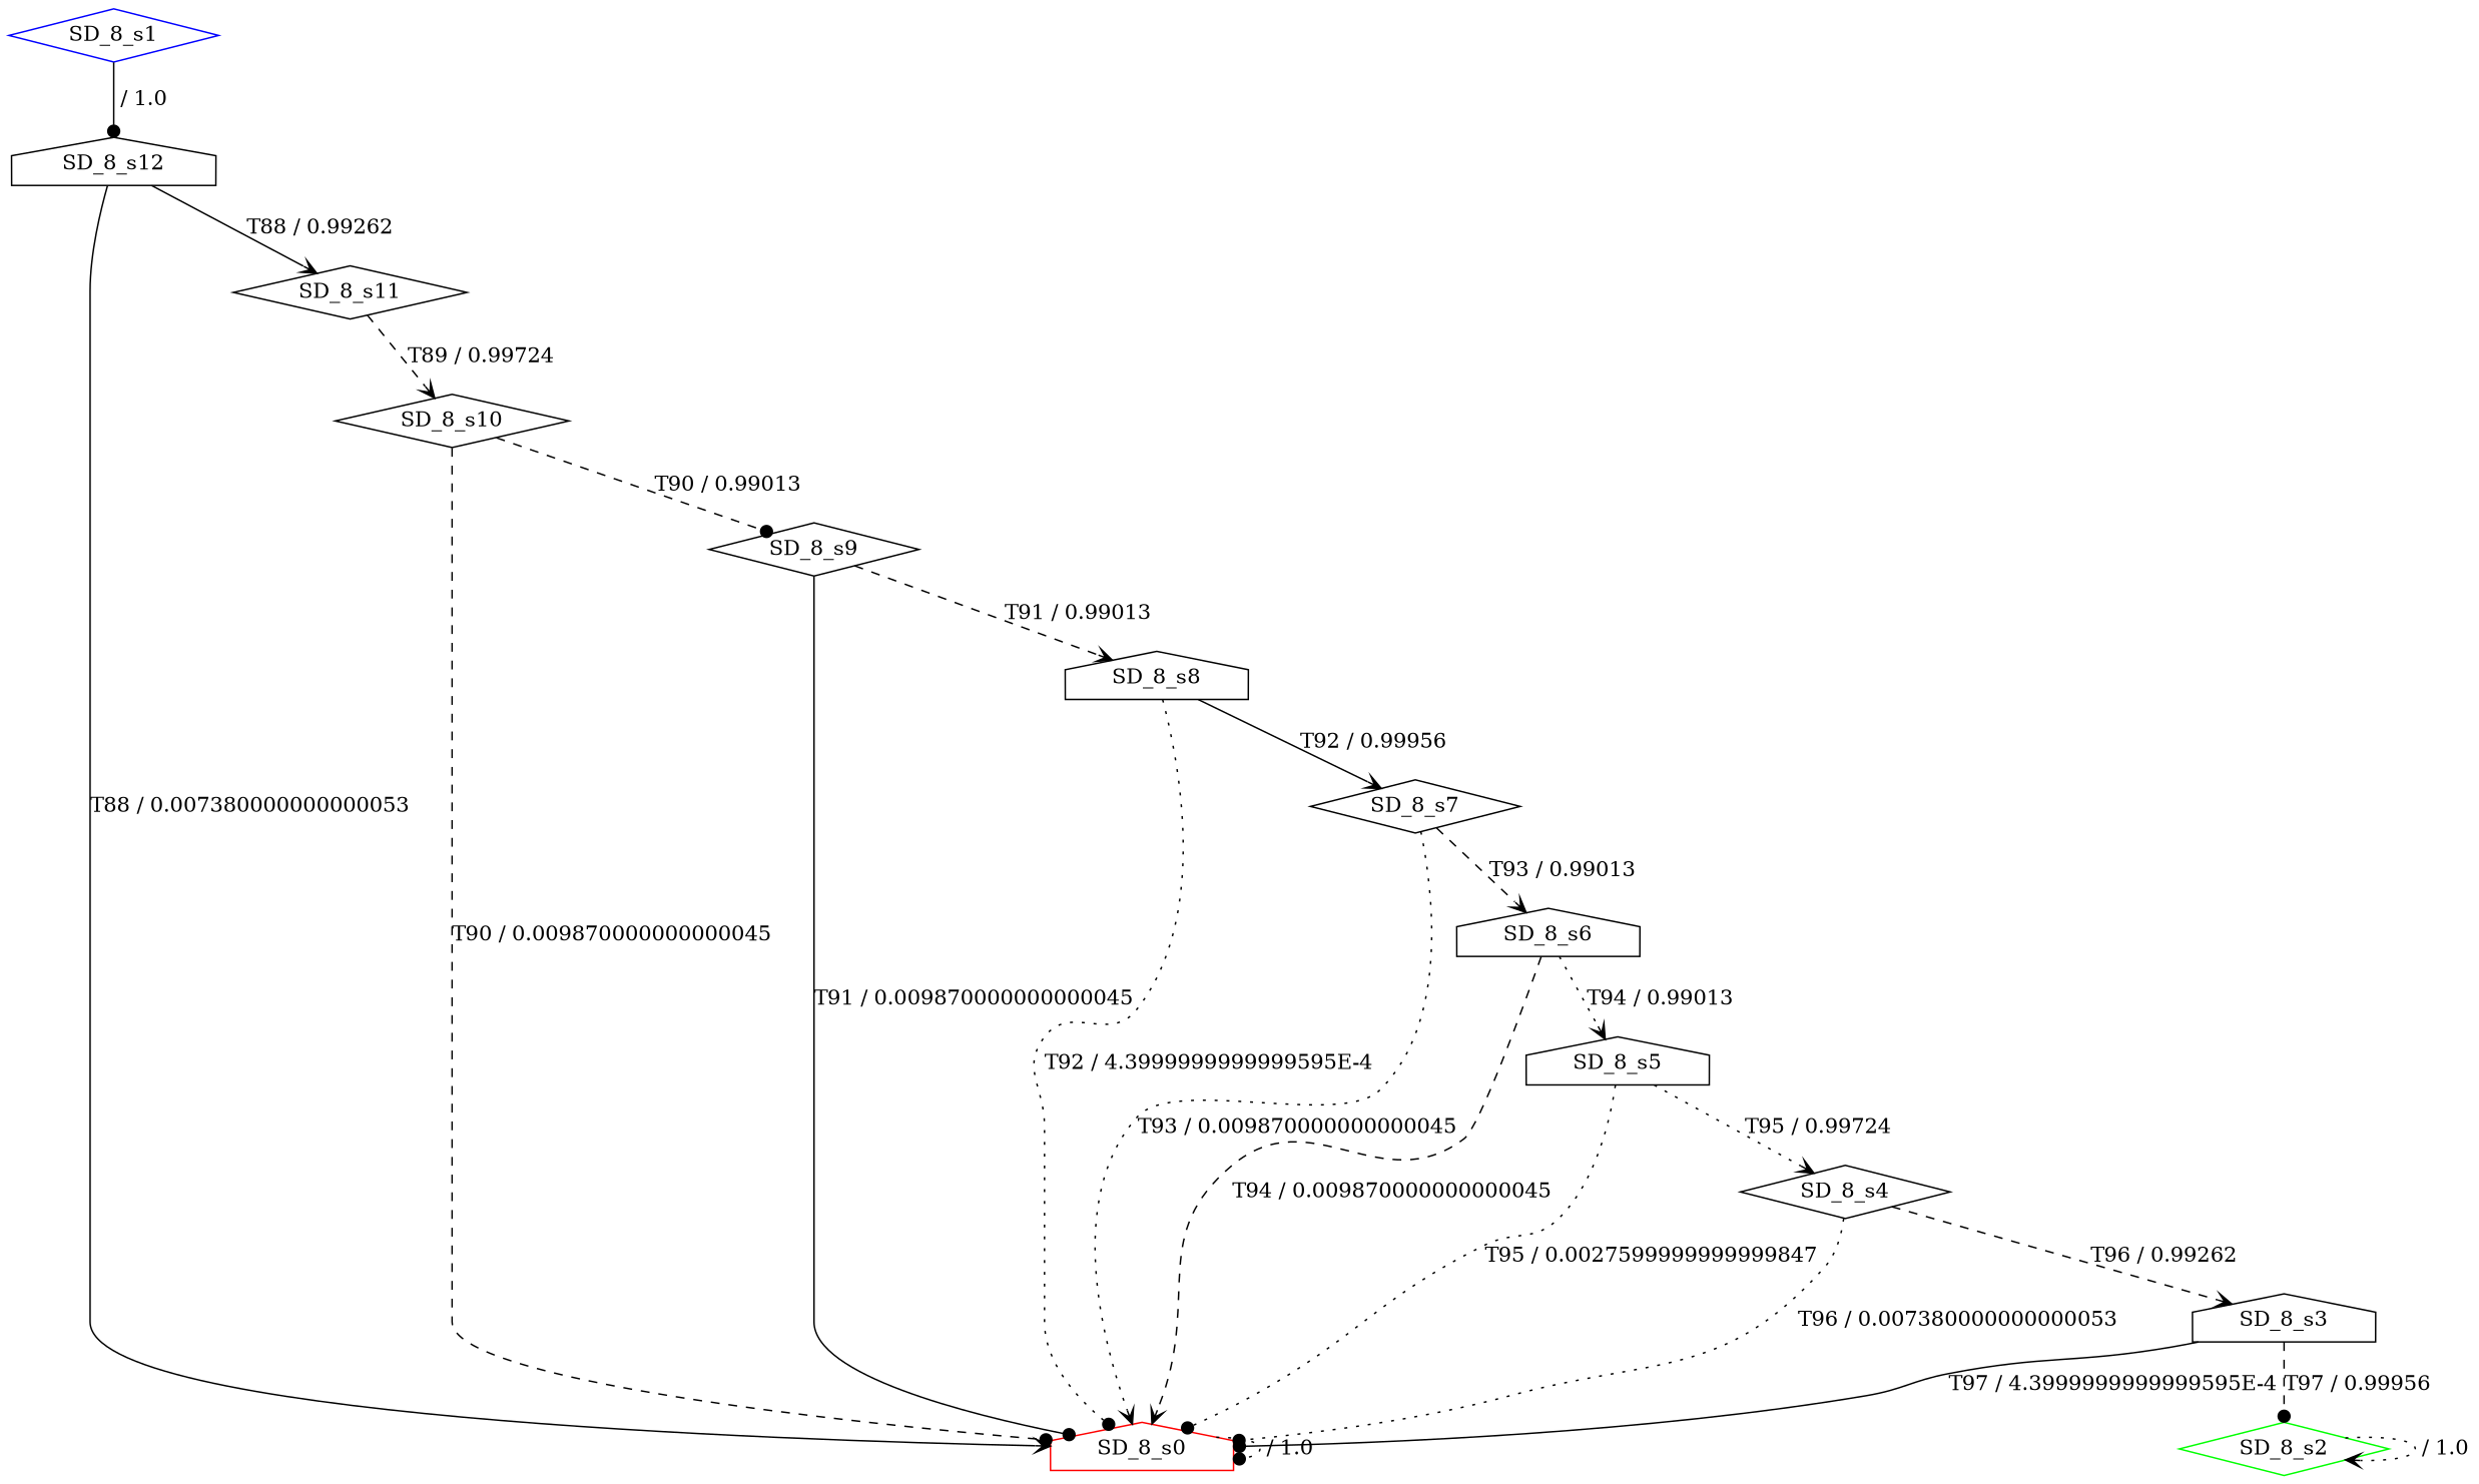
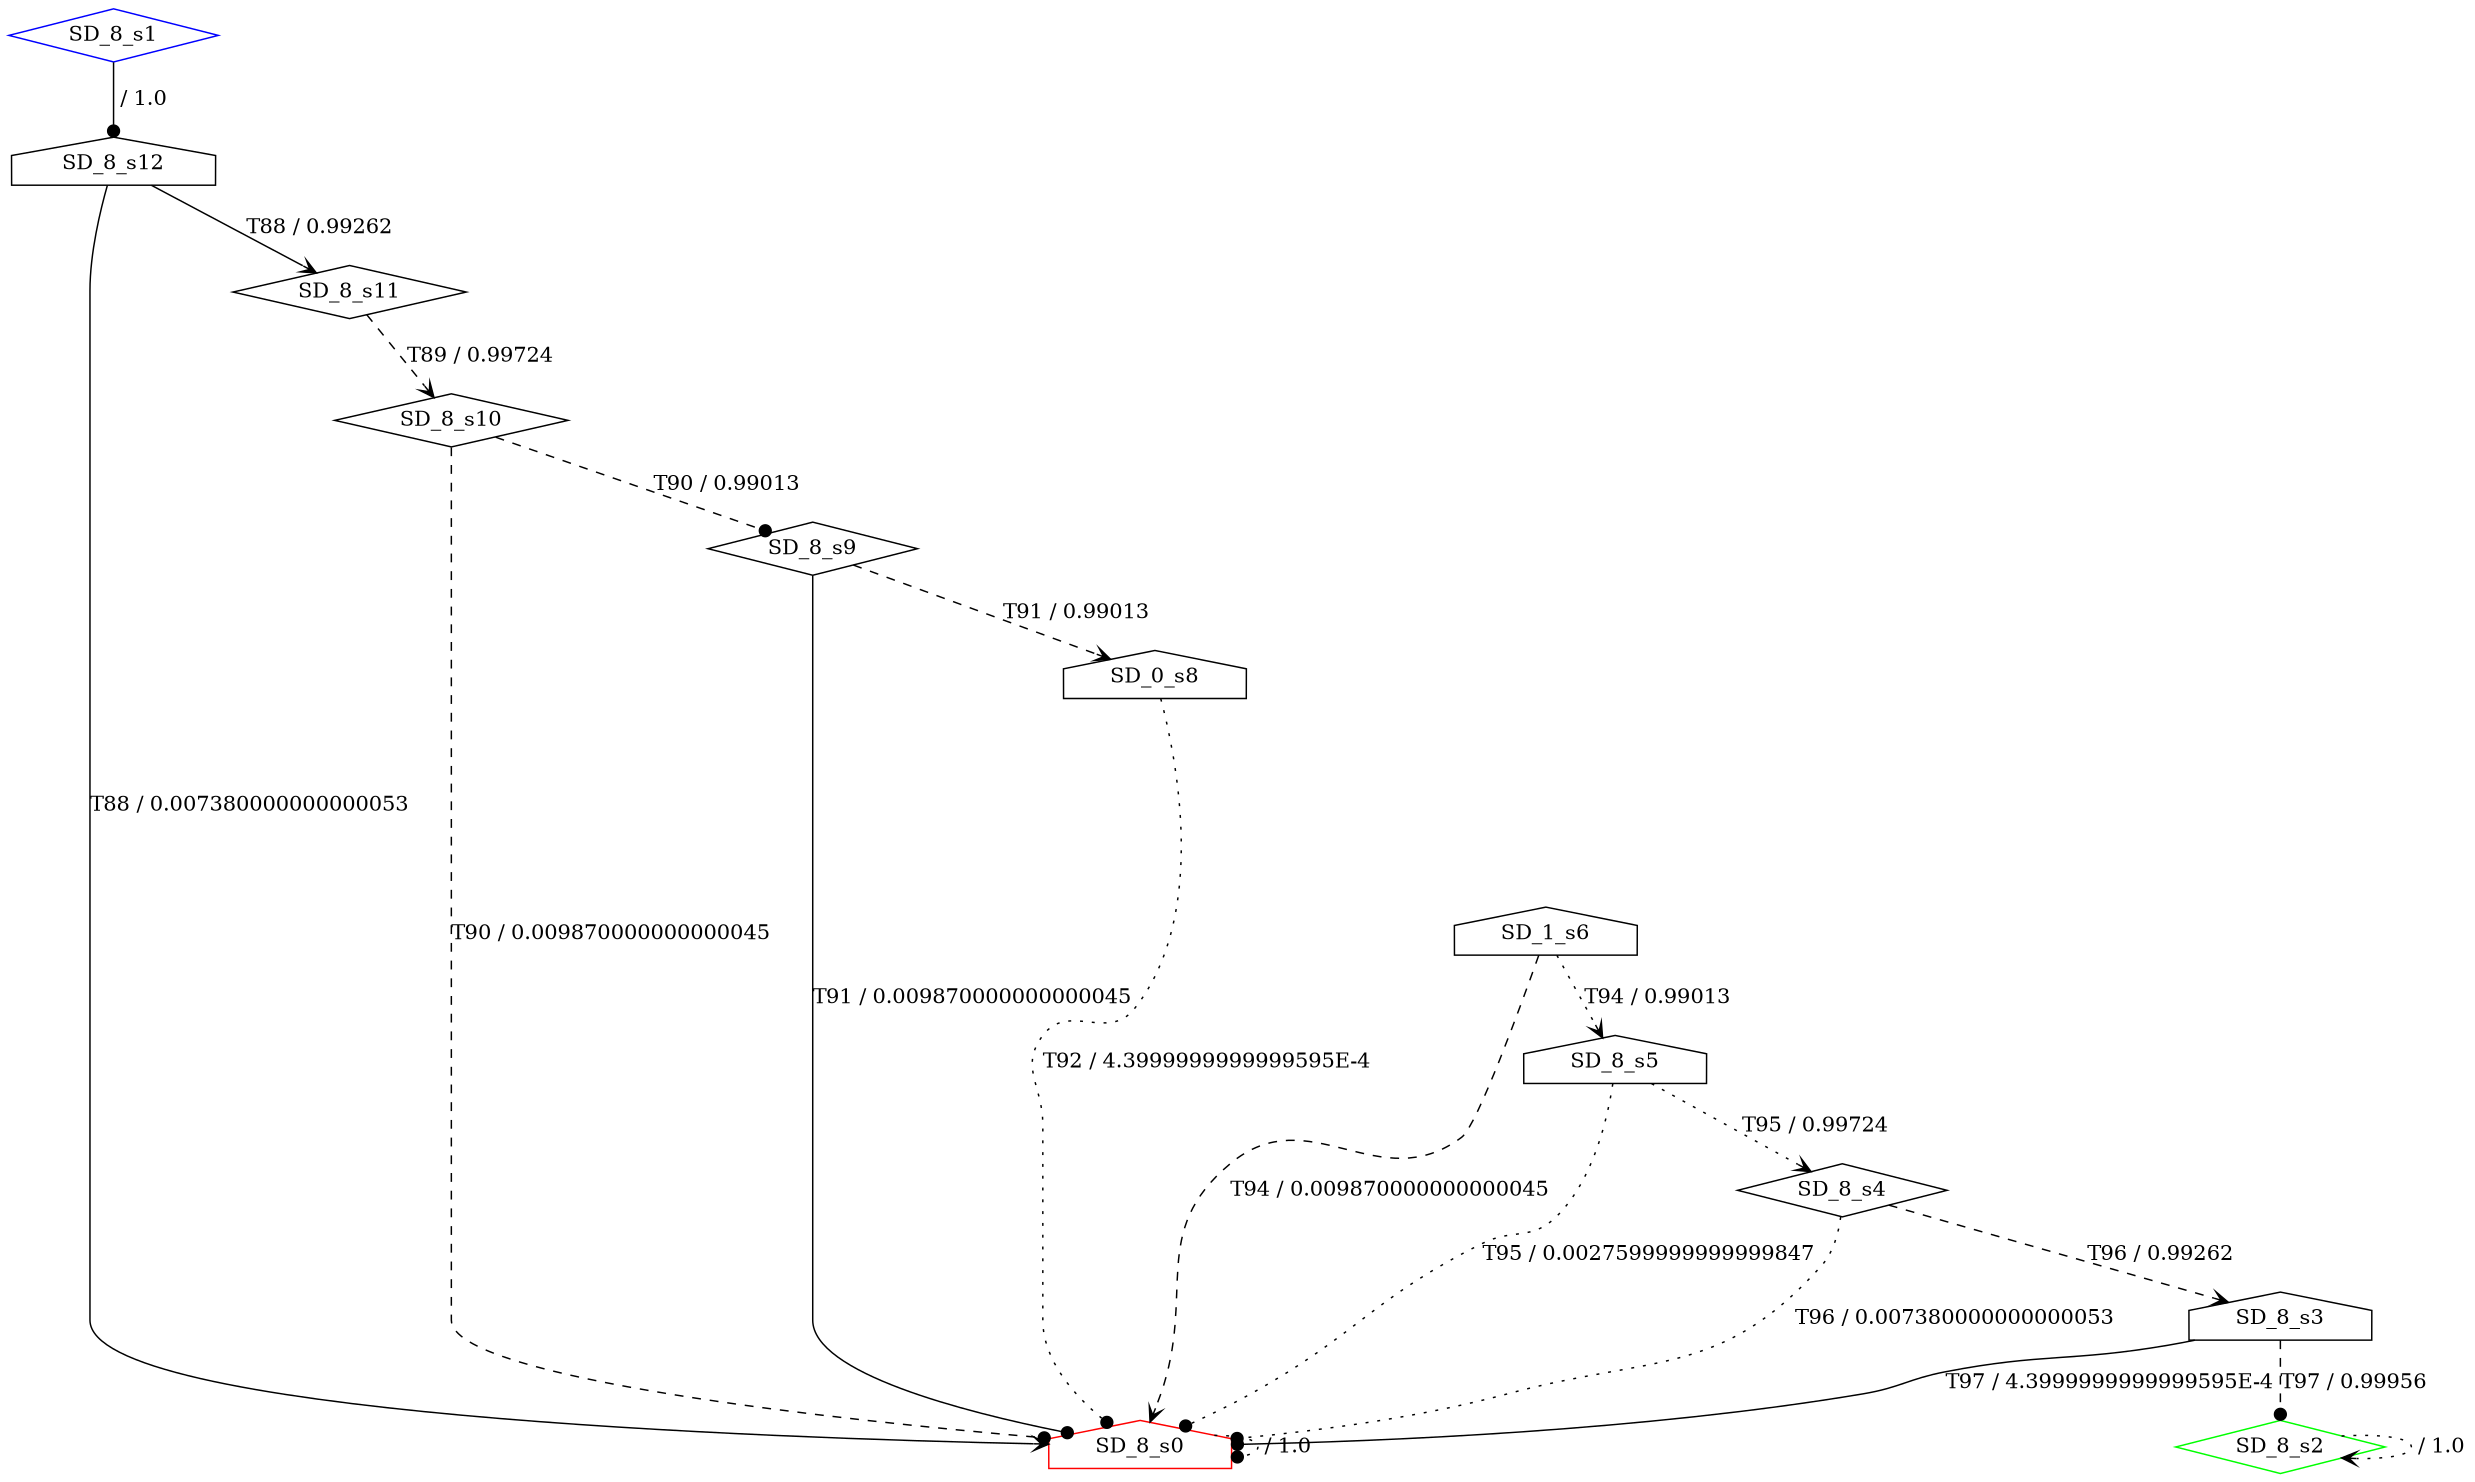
  digraph {
    node [shape=diamond]
    edge [arrowhead=vee style=dotted]
    n1 [color=red label=SD_8_s0 shape=house]
    n2 [color=blue label=SD_8_s1]
    n3 [label=SD_8_s12 shape=house]
    n4 [label=SD_8_s11]
    n5 [color=green label=SD_8_s2]
    n6 [label=SD_8_s3 shape=house]
    n7 [label=SD_8_s4]
    n8 [label=SD_8_s5 shape=house]
-   n9 [label=SD_8_s6 shape=house]
-   n10 [label=SD_8_s7]
-   n11 [label=SD_8_s8 shape=house]
+   n9 [label=SD_1_s6 shape=house]
+   n11 [label=SD_0_s8 shape=house]
    n12 [label=SD_8_s9]
    n13 [label=SD_8_s10]
    n1 -> n1 [arrowhead=dot label=" / 1.0"]
    n2 -> n3 [arrowhead=dot label=" / 1.0" style=solid]
    n3 -> n1 [label="T88 / 0.007380000000000053" style=solid]
    n3 -> n4 [label="T88 / 0.99262" style=solid]
    n4 -> n13 [label="T89 / 0.99724" style=dashed]
    n5 -> n5 [label=" / 1.0"]
    n6 -> n1 [arrowhead=dot label="T97 / 4.3999999999999595E-4" style=solid]
    n6 -> n5 [arrowhead=dot label="T97 / 0.99956" style=dashed]
    n7 -> n1 [arrowhead=dot label="T96 / 0.007380000000000053"]
    n7 -> n6 [label="T96 / 0.99262" style=dashed]
    n8 -> n1 [arrowhead=dot label="T95 / 0.0027599999999999847"]
    n8 -> n7 [label="T95 / 0.99724"]
    n9 -> n1 [label="T94 / 0.009870000000000045" style=dashed]
    n9 -> n8 [label="T94 / 0.99013"]
-   n10 -> n1 [label="T93 / 0.009870000000000045"]
-   n10 -> n9 [label="T93 / 0.99013" style=dashed]
    n11 -> n1 [arrowhead=dot label="T92 / 4.3999999999999595E-4"]
-   n11 -> n10 [label="T92 / 0.99956" style=solid]
    n12 -> n1 [arrowhead=dot label="T91 / 0.009870000000000045" style=solid]
    n12 -> n11 [label="T91 / 0.99013" style=dashed]
    n13 -> n1 [arrowhead=dot label="T90 / 0.009870000000000045" style=dashed]
    n13 -> n12 [arrowhead=dot label="T90 / 0.99013" style=dashed]
  }
